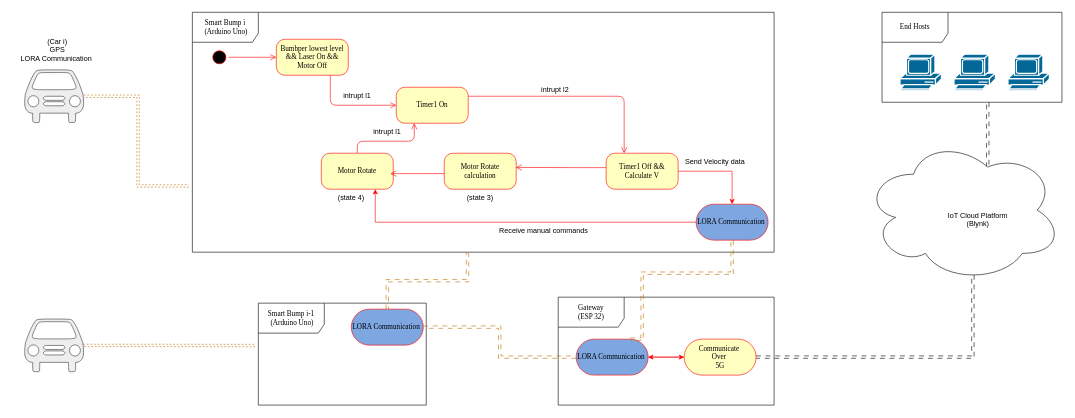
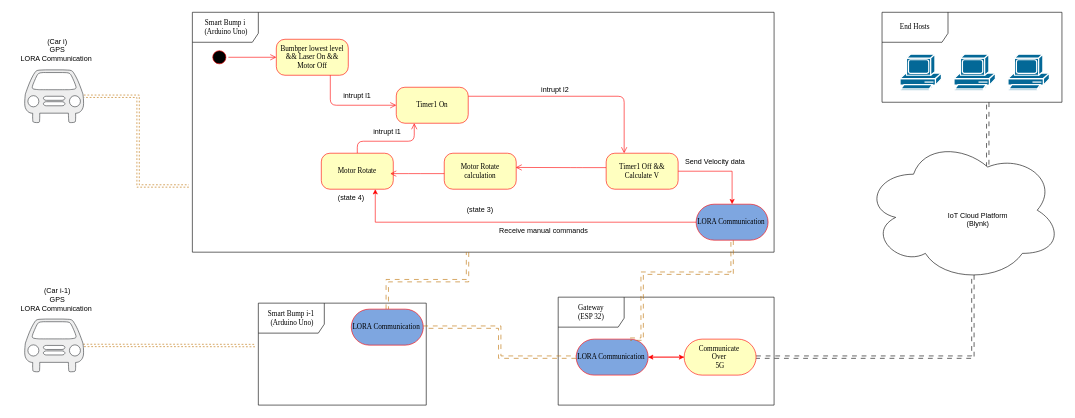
  <mxCell id="0" />
  <mxCell id="1" parent="0" />
  <mxCell id="2" value="" style="ellipse;html=1;shape=startState;fillColor=#000000;strokeColor=#ff0000;rounded=1;shadow=0;comic=0;labelBackgroundColor=none;fontFamily=Verdana;fontSize=12;fontColor=#000000;align=center;direction=south;" parent="1" vertex="1"><mxGeometry x="350" y="80" width="30" height="30" as="geometry" /></mxCell>
  <mxCell id="3" value="Bumbper lowest level &amp;amp;&amp;amp; Laser On &amp;amp;&amp;amp; Motor Off" style="rounded=1;whiteSpace=wrap;html=1;arcSize=24;fillColor=#ffffc0;strokeColor=#ff0000;shadow=0;comic=0;labelBackgroundColor=none;fontFamily=Verdana;fontSize=12;fontColor=#000000;align=center;" parent="1" vertex="1"><mxGeometry x="460" y="65" width="120" height="60" as="geometry" /></mxCell>
  <mxCell id="4" style="edgeStyle=orthogonalEdgeStyle;html=1;exitX=1;exitY=0.25;entryX=0.25;entryY=0;labelBackgroundColor=none;endArrow=open;endSize=8;strokeColor=#ff0000;fontFamily=Verdana;fontSize=12;align=left;" parent="1" source="5" target="8" edge="1"><mxGeometry relative="1" as="geometry" /></mxCell>
  <mxCell id="5" value="Timer1 On" style="rounded=1;whiteSpace=wrap;html=1;arcSize=24;fillColor=#ffffc0;strokeColor=#ff0000;shadow=0;comic=0;labelBackgroundColor=none;fontFamily=Verdana;fontSize=12;fontColor=#000000;align=center;" parent="1" vertex="1"><mxGeometry x="660" y="145" width="120" height="60" as="geometry" /></mxCell>
  <mxCell id="6" style="edgeStyle=elbowEdgeStyle;html=1;entryX=0.993;entryY=0.395;labelBackgroundColor=none;endArrow=open;endSize=8;strokeColor=#ff0000;fontFamily=Verdana;fontSize=12;align=left;entryDx=0;entryDy=0;entryPerimeter=0;" parent="1" target="9" edge="1"><mxGeometry relative="1" as="geometry"><mxPoint x="1010" y="279" as="sourcePoint" /><Array as="points"><mxPoint x="960" y="275" /><mxPoint x="940" y="275" /></Array></mxGeometry></mxCell>
  <mxCell id="7" style="edgeStyle=orthogonalEdgeStyle;rounded=0;orthogonalLoop=1;jettySize=auto;html=1;strokeColor=#FF0000;" parent="1" source="8" target="32" edge="1"><mxGeometry relative="1" as="geometry" /></mxCell>
  <mxCell id="8" value="Timer1 Off &amp;amp;&amp;amp; Calculate V" style="rounded=1;whiteSpace=wrap;html=1;arcSize=24;fillColor=#ffffc0;strokeColor=#ff0000;shadow=0;comic=0;labelBackgroundColor=none;fontFamily=Verdana;fontSize=12;fontColor=#000000;align=center;" parent="1" vertex="1"><mxGeometry x="1010" y="255" width="120" height="60" as="geometry" /></mxCell>
  <mxCell id="9" value="Motor Rotate calculation" style="rounded=1;whiteSpace=wrap;html=1;arcSize=24;fillColor=#ffffc0;strokeColor=#ff0000;shadow=0;comic=0;labelBackgroundColor=none;fontFamily=Verdana;fontSize=12;fontColor=#000000;align=center;" parent="1" vertex="1"><mxGeometry x="740" y="255" width="120" height="60" as="geometry" /></mxCell>
  <mxCell id="10" style="edgeStyle=orthogonalEdgeStyle;html=1;labelBackgroundColor=none;endArrow=open;endSize=8;strokeColor=#ff0000;fontFamily=Verdana;fontSize=12;align=left;" parent="1" source="2" target="3" edge="1"><mxGeometry relative="1" as="geometry" /></mxCell>
  <mxCell id="11" style="edgeStyle=orthogonalEdgeStyle;html=1;labelBackgroundColor=none;endArrow=open;endSize=8;strokeColor=#ff0000;fontFamily=Verdana;fontSize=12;align=left;entryX=0;entryY=0.5;" parent="1" source="3" target="5" edge="1"><mxGeometry relative="1" as="geometry"><Array as="points"><mxPoint x="550" y="175" /></Array></mxGeometry></mxCell>
  <mxCell id="12" value="Smart Bump i&lt;br&gt;&amp;nbsp;(Arduino Uno)" style="shape=umlFrame;whiteSpace=wrap;html=1;rounded=1;shadow=0;comic=0;labelBackgroundColor=none;strokeWidth=1;fontFamily=Verdana;fontSize=12;align=center;width=110;height=50;" parent="1" vertex="1"><mxGeometry x="320" y="20" width="970" height="400" as="geometry" /></mxCell>
  <mxCell id="13" value="intrupt l1" style="text;whiteSpace=wrap;html=1;" parent="1" vertex="1"><mxGeometry x="570" y="145" width="50" height="30" as="geometry" /></mxCell>
  <mxCell id="14" value="intrupt l2" style="text;whiteSpace=wrap;html=1;" parent="1" vertex="1"><mxGeometry x="900" y="135" width="50" height="30" as="geometry" /></mxCell>
- <mxCell id="15" value="(state 3)" style="text;whiteSpace=wrap;html=1;align=center;" parent="1" vertex="1"><mxGeometry x="760" y="315" width="80" height="20" as="geometry" /></mxCell>
+ <mxCell id="15" value="(state 3)" style="text;whiteSpace=wrap;html=1;align=center;" parent="1" vertex="1"><mxGeometry x="760" y="335" width="80" height="20" as="geometry" /></mxCell>
  <mxCell id="16" value="intrupt l1" style="text;whiteSpace=wrap;html=1;" parent="1" vertex="1"><mxGeometry x="620" y="205" width="50" height="30" as="geometry" /></mxCell>
  <mxCell id="17" style="edgeStyle=orthogonalEdgeStyle;html=1;labelBackgroundColor=none;endArrow=open;endSize=8;strokeColor=#ff0000;fontFamily=Verdana;fontSize=12;align=left;entryX=0.25;entryY=1;entryDx=0;entryDy=0;exitX=0.5;exitY=0;exitDx=0;exitDy=0;" parent="1" source="18" target="5" edge="1"><mxGeometry x="0.375" y="-40" relative="1" as="geometry"><Array as="points"><mxPoint x="595" y="235" /><mxPoint x="690" y="235" /></Array><mxPoint x="700.16" y="253.68" as="sourcePoint" /><mxPoint x="630" y="205" as="targetPoint" /><mxPoint as="offset" /></mxGeometry></mxCell>
  <mxCell id="18" value="Motor Rotate" style="rounded=1;whiteSpace=wrap;html=1;arcSize=24;fillColor=#ffffc0;strokeColor=#ff0000;shadow=0;comic=0;labelBackgroundColor=none;fontFamily=Verdana;fontSize=12;fontColor=#000000;align=center;" parent="1" vertex="1"><mxGeometry x="535" y="255" width="120" height="60" as="geometry" /></mxCell>
  <mxCell id="19" style="edgeStyle=elbowEdgeStyle;html=1;labelBackgroundColor=none;endArrow=open;endSize=8;strokeColor=#ff0000;fontFamily=Verdana;fontSize=12;align=left;" parent="1" edge="1"><mxGeometry relative="1" as="geometry"><mxPoint x="740" y="289" as="sourcePoint" /><mxPoint x="650" y="289" as="targetPoint" /><Array as="points"><mxPoint x="690" y="285" /><mxPoint x="670" y="285" /></Array></mxGeometry></mxCell>
  <mxCell id="20" value="(state 4)" style="text;whiteSpace=wrap;html=1;align=center;" parent="1" vertex="1"><mxGeometry x="545" y="315" width="80" height="20" as="geometry" /></mxCell>
  <mxCell id="21" style="edgeStyle=orthogonalEdgeStyle;shape=link;rounded=0;orthogonalLoop=1;jettySize=auto;html=1;dashed=1;dashPattern=8 8;strokeColor=default;exitX=0.625;exitY=0.2;exitDx=0;exitDy=0;exitPerimeter=0;" parent="1" source="22" target="36" edge="1"><mxGeometry relative="1" as="geometry"><Array as="points"><mxPoint x="1646" y="190" /><mxPoint x="1646" y="190" /></Array></mxGeometry></mxCell>
  <mxCell id="22" value="" style="ellipse;shape=cloud;whiteSpace=wrap;html=1;" parent="1" vertex="1"><mxGeometry x="1440" y="230" width="330" height="240" as="geometry" /></mxCell>
  <mxCell id="23" value="IoT Cloud Platform&lt;br&gt;&lt;div style=&quot;&quot;&gt;(Blynk)&lt;/div&gt;" style="text;whiteSpace=wrap;html=1;align=center;" parent="1" vertex="1"><mxGeometry x="1575" y="345" width="110" height="35" as="geometry" /></mxCell>
  <mxCell id="24" style="edgeStyle=orthogonalEdgeStyle;rounded=0;orthogonalLoop=1;jettySize=auto;html=1;entryX=1;entryY=0.5;entryDx=0;entryDy=0;strokeColor=#FF0000;" parent="1" source="26" target="29" edge="1"><mxGeometry relative="1" as="geometry" /></mxCell>
  <mxCell id="25" style="edgeStyle=orthogonalEdgeStyle;shape=link;rounded=0;orthogonalLoop=1;jettySize=auto;html=1;entryX=0.55;entryY=0.95;entryDx=0;entryDy=0;entryPerimeter=0;dashed=1;dashPattern=8 8;strokeColor=default;" parent="1" source="26" target="22" edge="1"><mxGeometry relative="1" as="geometry" /></mxCell>
  <mxCell id="26" value="Communicate&amp;nbsp;&lt;br&gt;Over&amp;nbsp;&lt;br&gt;5G" style="rounded=1;whiteSpace=wrap;html=1;arcSize=50;fillColor=#ffffc0;strokeColor=#ff0000;shadow=0;comic=0;labelBackgroundColor=none;fontFamily=Verdana;fontSize=12;fontColor=#000000;align=center;" parent="1" vertex="1"><mxGeometry x="1140" y="565" width="120" height="60" as="geometry" /></mxCell>
  <mxCell id="27" value="Gateway&lt;br&gt;(ESP 32)" style="shape=umlFrame;whiteSpace=wrap;html=1;rounded=1;shadow=0;comic=0;labelBackgroundColor=none;strokeWidth=1;fontFamily=Verdana;fontSize=12;align=center;width=110;height=50;" parent="1" vertex="1"><mxGeometry x="930" y="495" width="360" height="180" as="geometry" /></mxCell>
  <mxCell id="28" value="" style="edgeStyle=orthogonalEdgeStyle;rounded=0;orthogonalLoop=1;jettySize=auto;html=1;strokeColor=#FF0000;" parent="1" source="29" target="26" edge="1"><mxGeometry relative="1" as="geometry" /></mxCell>
  <mxCell id="29" value="LORA Communication&amp;nbsp;" style="rounded=1;whiteSpace=wrap;html=1;arcSize=50;fillColor=#7EA6E0;strokeColor=#ff0000;shadow=0;comic=0;labelBackgroundColor=none;fontFamily=Verdana;fontSize=12;fontColor=#000000;align=center;" parent="1" vertex="1"><mxGeometry x="960" y="565" width="120" height="60" as="geometry" /></mxCell>
  <mxCell id="30" value="" style="edgeStyle=orthogonalEdgeStyle;rounded=0;orthogonalLoop=1;jettySize=auto;html=1;strokeColor=#FF0000;entryX=0.75;entryY=1;entryDx=0;entryDy=0;" parent="1" source="32" target="18" edge="1"><mxGeometry relative="1" as="geometry" /></mxCell>
  <mxCell id="31" style="edgeStyle=orthogonalEdgeStyle;shape=link;rounded=0;orthogonalLoop=1;jettySize=auto;html=1;entryX=0.75;entryY=0;entryDx=0;entryDy=0;dashed=1;dashPattern=8 8;strokeColor=#BD7000;fillColor=#f0a30a;" parent="1" source="32" target="29" edge="1"><mxGeometry relative="1" as="geometry"><Array as="points"><mxPoint x="1220" y="455" /><mxPoint x="1070" y="455" /><mxPoint x="1070" y="565" /></Array></mxGeometry></mxCell>
  <mxCell id="32" value="LORA Communication&amp;nbsp;" style="rounded=1;whiteSpace=wrap;html=1;arcSize=50;fillColor=#7EA6E0;strokeColor=#ff0000;shadow=0;comic=0;labelBackgroundColor=none;fontFamily=Verdana;fontSize=12;fontColor=#000000;align=center;" parent="1" vertex="1"><mxGeometry x="1160" y="340" width="120" height="60" as="geometry" /></mxCell>
  <mxCell id="33" value="" style="shape=mxgraph.cisco.computers_and_peripherals.pc;html=1;pointerEvents=1;dashed=0;fillColor=#036897;strokeColor=#ffffff;strokeWidth=2;verticalLabelPosition=bottom;verticalAlign=top;align=center;outlineConnect=0;" parent="1" vertex="1"><mxGeometry x="1680" y="90" width="69" height="60" as="geometry" /></mxCell>
  <mxCell id="34" value="" style="shape=mxgraph.cisco.computers_and_peripherals.pc;html=1;pointerEvents=1;dashed=0;fillColor=#036897;strokeColor=#ffffff;strokeWidth=2;verticalLabelPosition=bottom;verticalAlign=top;align=center;outlineConnect=0;" parent="1" vertex="1"><mxGeometry x="1590" y="90" width="69" height="60" as="geometry" /></mxCell>
  <mxCell id="35" value="" style="shape=mxgraph.cisco.computers_and_peripherals.pc;html=1;pointerEvents=1;dashed=0;fillColor=#036897;strokeColor=#ffffff;strokeWidth=2;verticalLabelPosition=bottom;verticalAlign=top;align=center;outlineConnect=0;" parent="1" vertex="1"><mxGeometry x="1500" y="90" width="69" height="60" as="geometry" /></mxCell>
  <mxCell id="36" value="End Hosts" style="shape=umlFrame;whiteSpace=wrap;html=1;rounded=1;shadow=0;comic=0;labelBackgroundColor=none;strokeWidth=1;fontFamily=Verdana;fontSize=12;align=center;width=110;height=50;" parent="1" vertex="1"><mxGeometry x="1470" y="20" width="300" height="150" as="geometry" /></mxCell>
  <mxCell id="37" value="Smart Bump i-1&lt;br&gt;&amp;nbsp;(Arduino Uno)" style="shape=umlFrame;whiteSpace=wrap;html=1;rounded=1;shadow=0;comic=0;labelBackgroundColor=none;strokeWidth=1;fontFamily=Verdana;fontSize=12;align=center;width=110;height=50;" parent="1" vertex="1"><mxGeometry x="430" y="505" width="280" height="170" as="geometry" /></mxCell>
  <mxCell id="38" style="edgeStyle=orthogonalEdgeStyle;shape=link;rounded=0;orthogonalLoop=1;jettySize=auto;html=1;entryX=0.473;entryY=1;entryDx=0;entryDy=0;entryPerimeter=0;dashed=1;dashPattern=8 8;strokeColor=#BD7000;fillColor=#f0a30a;" parent="1" source="40" target="12" edge="1"><mxGeometry relative="1" as="geometry" /></mxCell>
  <mxCell id="39" style="edgeStyle=orthogonalEdgeStyle;shape=link;rounded=0;orthogonalLoop=1;jettySize=auto;html=1;entryX=0;entryY=0.5;entryDx=0;entryDy=0;dashed=1;dashPattern=8 8;strokeColor=#BD7000;fillColor=#f0a30a;" parent="1" source="40" target="29" edge="1"><mxGeometry relative="1" as="geometry" /></mxCell>
  <mxCell id="40" value="LORA Communication&amp;nbsp;" style="rounded=1;whiteSpace=wrap;html=1;arcSize=50;fillColor=#7EA6E0;strokeColor=#ff0000;shadow=0;comic=0;labelBackgroundColor=none;fontFamily=Verdana;fontSize=12;fontColor=#000000;align=center;" parent="1" vertex="1"><mxGeometry x="585" y="515" width="120" height="60" as="geometry" /></mxCell>
  <mxCell id="41" style="edgeStyle=orthogonalEdgeStyle;rounded=0;orthogonalLoop=1;jettySize=auto;html=1;entryX=-0.006;entryY=0.724;entryDx=0;entryDy=0;entryPerimeter=0;strokeColor=#BD7000;shape=link;dashed=1;" parent="1" source="42" target="12" edge="1"><mxGeometry relative="1" as="geometry" /></mxCell>
  <mxCell id="42" value="" style="shape=mxgraph.signs.transportation.car_1;html=1;pointerEvents=1;fillColor=#eeeeee;strokeColor=#36393d;verticalLabelPosition=bottom;verticalAlign=top;align=center;" parent="1" vertex="1"><mxGeometry x="40" y="116" width="99" height="88" as="geometry" /></mxCell>
  <mxCell id="43" value="&lt;div style=&quot;&quot;&gt;(Car i)&lt;/div&gt;&lt;div style=&quot;&quot;&gt;GPS&lt;/div&gt;&lt;div style=&quot;&quot;&gt;LORA Communication&amp;nbsp;&lt;/div&gt;" style="text;whiteSpace=wrap;html=1;align=center;" parent="1" vertex="1"><mxGeometry x="20" y="55" width="150" height="50" as="geometry" /></mxCell>
  <mxCell id="44" style="edgeStyle=orthogonalEdgeStyle;shape=link;rounded=0;orthogonalLoop=1;jettySize=auto;html=1;exitX=0.99;exitY=0.5;exitDx=0;exitDy=0;exitPerimeter=0;entryX=-0.02;entryY=0.416;entryDx=0;entryDy=0;entryPerimeter=0;dashed=1;strokeColor=#BD7000;" parent="1" source="45" target="37" edge="1"><mxGeometry relative="1" as="geometry" /></mxCell>
  <mxCell id="45" value="" style="shape=mxgraph.signs.transportation.car_1;html=1;pointerEvents=1;fillColor=#eeeeee;strokeColor=#36393d;verticalLabelPosition=bottom;verticalAlign=top;align=center;" parent="1" vertex="1"><mxGeometry x="40" y="531.5" width="99" height="88" as="geometry" /></mxCell>
+ <mxCell id="46" value="&lt;div style=&quot;&quot;&gt;(Car i-1)&lt;/div&gt;&lt;div style=&quot;&quot;&gt;GPS&lt;/div&gt;&lt;div style=&quot;&quot;&gt;LORA Communication&amp;nbsp;&lt;/div&gt;" style="text;whiteSpace=wrap;html=1;align=center;" parent="1" vertex="1"><mxGeometry x="20" y="470.5" width="150" height="50" as="geometry" /></mxCell>
  <mxCell id="47" value="Send Velocity data" style="text;whiteSpace=wrap;html=1;" parent="1" vertex="1"><mxGeometry x="1140" y="255" width="110" height="30" as="geometry" /></mxCell>
  <mxCell id="48" value="Receive manual commands" style="text;whiteSpace=wrap;html=1;" parent="1" vertex="1"><mxGeometry x="830" y="370" width="160" height="30" as="geometry" /></mxCell>
